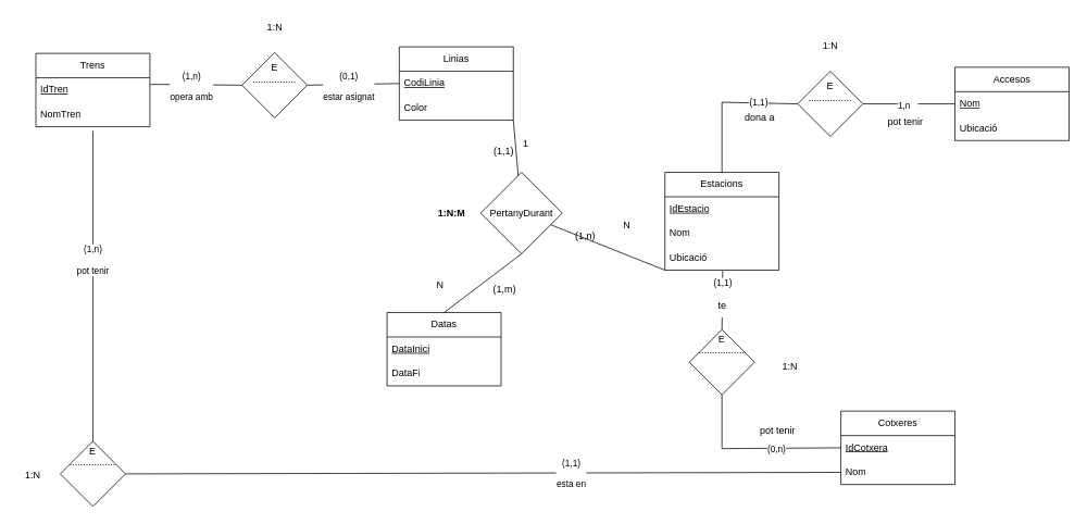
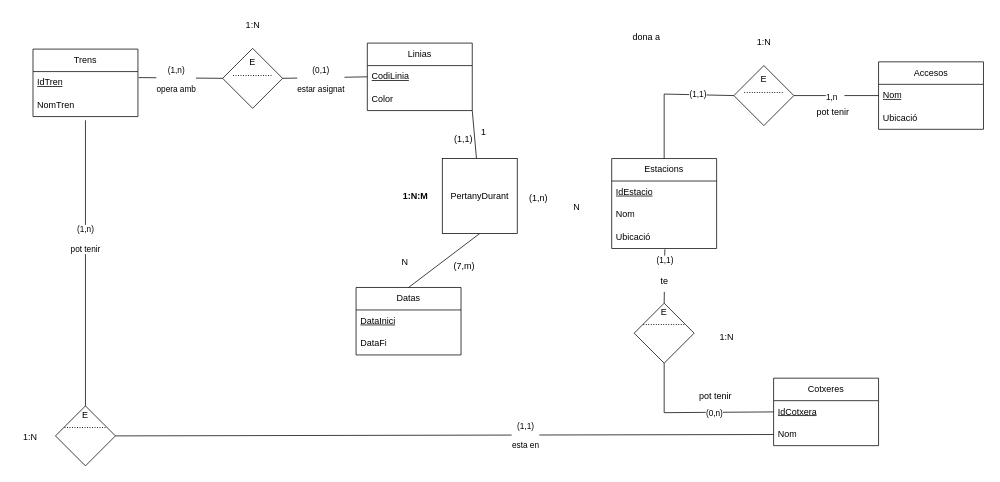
  <mxCell id="0" />
  <mxCell id="1" parent="0" />
  <mxCell id="2" value="Estacions" style="swimlane;fontStyle=0;childLayout=stackLayout;horizontal=1;startSize=30;horizontalStack=0;resizeParent=1;resizeParentMax=0;resizeLast=0;collapsible=1;marginBottom=0;whiteSpace=wrap;html=1;" parent="1" vertex="1"><mxGeometry x="815" y="211" width="140" height="120" as="geometry" /></mxCell>
  <mxCell id="3" value="&lt;u&gt;IdEstacio&lt;/u&gt;" style="text;strokeColor=none;fillColor=none;align=left;verticalAlign=middle;spacingLeft=4;spacingRight=4;overflow=hidden;points=[[0,0.5],[1,0.5]];portConstraint=eastwest;rotatable=0;whiteSpace=wrap;html=1;" vertex="1" parent="2"><mxGeometry y="30" width="140" height="30" as="geometry" /></mxCell>
  <mxCell id="4" value="Nom" style="text;strokeColor=none;fillColor=none;align=left;verticalAlign=middle;spacingLeft=4;spacingRight=4;overflow=hidden;points=[[0,0.5],[1,0.5]];portConstraint=eastwest;rotatable=0;whiteSpace=wrap;html=1;" parent="2" vertex="1"><mxGeometry y="60" width="140" height="30" as="geometry" /></mxCell>
  <mxCell id="5" value="Ubicació" style="text;strokeColor=none;fillColor=none;align=left;verticalAlign=middle;spacingLeft=4;spacingRight=4;overflow=hidden;points=[[0,0.5],[1,0.5]];portConstraint=eastwest;rotatable=0;whiteSpace=wrap;html=1;" parent="2" vertex="1"><mxGeometry y="90" width="140" height="30" as="geometry" /></mxCell>
  <mxCell id="6" value="&lt;div&gt;Linias&lt;/div&gt;" style="swimlane;fontStyle=0;childLayout=stackLayout;horizontal=1;startSize=30;horizontalStack=0;resizeParent=1;resizeParentMax=0;resizeLast=0;collapsible=1;marginBottom=0;whiteSpace=wrap;html=1;" parent="1" vertex="1"><mxGeometry x="489" y="57" width="140" height="90" as="geometry" /></mxCell>
  <mxCell id="7" value="&lt;u&gt;CodiLinia&lt;/u&gt;" style="text;strokeColor=none;fillColor=none;align=left;verticalAlign=middle;spacingLeft=4;spacingRight=4;overflow=hidden;points=[[0,0.5],[1,0.5]];portConstraint=eastwest;rotatable=0;whiteSpace=wrap;html=1;" parent="6" vertex="1"><mxGeometry y="30" width="140" height="30" as="geometry" /></mxCell>
  <mxCell id="8" value="&lt;div&gt;Color&lt;/div&gt;" style="text;strokeColor=none;fillColor=none;align=left;verticalAlign=middle;spacingLeft=4;spacingRight=4;overflow=hidden;points=[[0,0.5],[1,0.5]];portConstraint=eastwest;rotatable=0;whiteSpace=wrap;html=1;" parent="6" vertex="1"><mxGeometry y="60" width="140" height="30" as="geometry" /></mxCell>
  <mxCell id="9" value="Datas" style="swimlane;fontStyle=0;childLayout=stackLayout;horizontal=1;startSize=30;horizontalStack=0;resizeParent=1;resizeParentMax=0;resizeLast=0;collapsible=1;marginBottom=0;whiteSpace=wrap;html=1;" parent="1" vertex="1"><mxGeometry x="474" y="383" width="140" height="90" as="geometry" /></mxCell>
  <mxCell id="10" value="&lt;u&gt;DataInici&lt;/u&gt;" style="text;strokeColor=none;fillColor=none;align=left;verticalAlign=middle;spacingLeft=4;spacingRight=4;overflow=hidden;points=[[0,0.5],[1,0.5]];portConstraint=eastwest;rotatable=0;whiteSpace=wrap;html=1;" parent="9" vertex="1"><mxGeometry y="30" width="140" height="30" as="geometry" /></mxCell>
  <mxCell id="11" value="DataFi" style="text;strokeColor=none;fillColor=none;align=left;verticalAlign=middle;spacingLeft=4;spacingRight=4;overflow=hidden;points=[[0,0.5],[1,0.5]];portConstraint=eastwest;rotatable=0;whiteSpace=wrap;html=1;" parent="9" vertex="1"><mxGeometry y="60" width="140" height="30" as="geometry" /></mxCell>
  <mxCell id="12" value="" style="endArrow=none;html=1;rounded=0;exitX=0.5;exitY=0;exitDx=0;exitDy=0;entryX=0.5;entryY=1;entryDx=0;entryDy=0;" parent="1" source="9" target="25" edge="1"><mxGeometry width="50" height="50" relative="1" as="geometry"><mxPoint x="642" y="371" as="sourcePoint" /><mxPoint x="641" y="321" as="targetPoint" /></mxGeometry></mxCell>
  <mxCell id="13" value="" style="endArrow=none;html=1;rounded=0;entryX=1;entryY=1;entryDx=0;entryDy=0;" parent="1" source="25" target="6" edge="1"><mxGeometry width="50" height="50" relative="1" as="geometry"><mxPoint x="455" y="284" as="sourcePoint" /><mxPoint x="505" y="234" as="targetPoint" /></mxGeometry></mxCell>
- <mxCell id="14" value="" style="endArrow=none;html=1;rounded=0;entryX=0;entryY=1;entryDx=0;entryDy=0;" parent="1" source="25" target="2" edge="1"><mxGeometry width="50" height="50" relative="1" as="geometry"><mxPoint x="663" y="376" as="sourcePoint" /><mxPoint x="776" y="192.99" as="targetPoint" /></mxGeometry></mxCell>
  <mxCell id="15" value="Accesos" style="swimlane;fontStyle=0;childLayout=stackLayout;horizontal=1;startSize=30;horizontalStack=0;resizeParent=1;resizeParentMax=0;resizeLast=0;collapsible=1;marginBottom=0;whiteSpace=wrap;html=1;" parent="1" vertex="1"><mxGeometry x="1171" y="82" width="140" height="90" as="geometry" /></mxCell>
  <mxCell id="16" value="&lt;u&gt;Nom&lt;/u&gt;" style="text;strokeColor=none;fillColor=none;align=left;verticalAlign=middle;spacingLeft=4;spacingRight=4;overflow=hidden;points=[[0,0.5],[1,0.5]];portConstraint=eastwest;rotatable=0;whiteSpace=wrap;html=1;" parent="15" vertex="1"><mxGeometry y="30" width="140" height="30" as="geometry" /></mxCell>
  <mxCell id="17" value="Ubicació" style="text;strokeColor=none;fillColor=none;align=left;verticalAlign=middle;spacingLeft=4;spacingRight=4;overflow=hidden;points=[[0,0.5],[1,0.5]];portConstraint=eastwest;rotatable=0;whiteSpace=wrap;html=1;" parent="15" vertex="1"><mxGeometry y="60" width="140" height="30" as="geometry" /></mxCell>
  <mxCell id="18" value="&lt;div&gt;Trens&lt;/div&gt;" style="swimlane;fontStyle=0;childLayout=stackLayout;horizontal=1;startSize=30;horizontalStack=0;resizeParent=1;resizeParentMax=0;resizeLast=0;collapsible=1;marginBottom=0;whiteSpace=wrap;html=1;" parent="1" vertex="1"><mxGeometry x="43" y="65" width="140" height="90" as="geometry" /></mxCell>
  <mxCell id="19" value="&lt;u&gt;IdTren&lt;/u&gt;" style="text;strokeColor=none;fillColor=none;align=left;verticalAlign=middle;spacingLeft=4;spacingRight=4;overflow=hidden;points=[[0,0.5],[1,0.5]];portConstraint=eastwest;rotatable=0;whiteSpace=wrap;html=1;" parent="18" vertex="1"><mxGeometry y="30" width="140" height="30" as="geometry" /></mxCell>
  <mxCell id="20" value="NomTren" style="text;strokeColor=none;fillColor=none;align=left;verticalAlign=middle;spacingLeft=4;spacingRight=4;overflow=hidden;points=[[0,0.5],[1,0.5]];portConstraint=eastwest;rotatable=0;whiteSpace=wrap;html=1;" vertex="1" parent="18"><mxGeometry y="60" width="140" height="30" as="geometry" /></mxCell>
  <mxCell id="21" value="1" style="text;html=1;align=center;verticalAlign=middle;resizable=0;points=[];autosize=1;strokeColor=none;fillColor=none;" parent="1" vertex="1"><mxGeometry x="631.5" y="163" width="25" height="26" as="geometry" /></mxCell>
  <mxCell id="22" value="N" style="text;html=1;align=center;verticalAlign=middle;resizable=0;points=[];autosize=1;strokeColor=none;fillColor=none;" parent="1" vertex="1"><mxGeometry x="754.5" y="263" width="27" height="26" as="geometry" /></mxCell>
  <mxCell id="23" value="N" style="text;html=1;align=center;verticalAlign=middle;resizable=0;points=[];autosize=1;strokeColor=none;fillColor=none;" parent="1" vertex="1"><mxGeometry x="525.5" y="336" width="27" height="26" as="geometry" /></mxCell>
  <mxCell id="24" value="" style="group" parent="1" vertex="1" connectable="0"><mxGeometry x="527" y="211" width="162" height="100" as="geometry" /></mxCell>
- <mxCell id="25" value="PertanyDurant" style="rhombus;whiteSpace=wrap;html=1;" parent="24" vertex="1"><mxGeometry x="62" width="100" height="100" as="geometry" /></mxCell>
+ <mxCell id="25" value="PertanyDurant" style="whiteSpace=wrap;html=1;rounded=0;" parent="24" vertex="1"><mxGeometry x="62" width="100" height="100" as="geometry" /></mxCell>
  <mxCell id="26" value="&lt;b&gt;1:N:M&lt;/b&gt;" style="text;html=1;align=center;verticalAlign=middle;resizable=0;points=[];autosize=1;strokeColor=none;fillColor=none;" parent="24" vertex="1"><mxGeometry y="37" width="51" height="26" as="geometry" /></mxCell>
  <mxCell id="27" value="" style="endArrow=none;html=1;rounded=0;entryX=1;entryY=0.5;entryDx=0;entryDy=0;exitX=0;exitY=0.5;exitDx=0;exitDy=0;" parent="1" source="16" target="32" edge="1"><mxGeometry width="50" height="50" relative="1" as="geometry"><mxPoint x="662" y="346" as="sourcePoint" /><mxPoint x="712" y="296" as="targetPoint" /></mxGeometry></mxCell>
  <mxCell id="28" value="1,n&lt;span style=&quot;white-space: pre;&quot;&gt;&#09;&lt;/span&gt;" style="edgeLabel;html=1;align=center;verticalAlign=middle;resizable=0;points=[];" parent="27" vertex="1" connectable="0"><mxGeometry x="0.044" y="1" relative="1" as="geometry"><mxPoint as="offset" /></mxGeometry></mxCell>
  <mxCell id="29" value="" style="endArrow=none;html=1;rounded=0;entryX=0.5;entryY=0;entryDx=0;entryDy=0;exitX=0;exitY=0.5;exitDx=0;exitDy=0;" parent="1" source="32" target="2" edge="1"><mxGeometry width="50" height="50" relative="1" as="geometry"><mxPoint x="662" y="346" as="sourcePoint" /><mxPoint x="712" y="296" as="targetPoint" /><Array as="points"><mxPoint x="885" y="125" /></Array></mxGeometry></mxCell>
  <mxCell id="30" value="(1,1)" style="edgeLabel;html=1;align=center;verticalAlign=middle;resizable=0;points=[];" parent="29" vertex="1" connectable="0"><mxGeometry x="-0.453" relative="1" as="geometry"><mxPoint as="offset" /></mxGeometry></mxCell>
  <mxCell id="31" value="" style="group" parent="1" vertex="1" connectable="0"><mxGeometry x="978" y="43" width="80" height="124" as="geometry" /></mxCell>
  <mxCell id="32" value="&lt;div&gt;E&lt;/div&gt;&lt;div&gt;................&lt;/div&gt;&lt;div&gt;&lt;br&gt;&lt;/div&gt;&lt;div&gt;&lt;br&gt;&lt;/div&gt;" style="rhombus;whiteSpace=wrap;html=1;" parent="31" vertex="1"><mxGeometry y="44" width="80" height="80" as="geometry" /></mxCell>
  <mxCell id="33" value="1:N" style="text;html=1;align=center;verticalAlign=middle;resizable=0;points=[];autosize=1;strokeColor=none;fillColor=none;" parent="31" vertex="1"><mxGeometry x="21.5" width="37" height="26" as="geometry" /></mxCell>
  <mxCell id="34" value="" style="group" parent="1" vertex="1" connectable="0"><mxGeometry x="296" y="20" width="80" height="124" as="geometry" /></mxCell>
  <mxCell id="35" value="&lt;div&gt;E&lt;/div&gt;&lt;div&gt;................&lt;/div&gt;&lt;div&gt;&lt;br&gt;&lt;/div&gt;&lt;div&gt;&lt;br&gt;&lt;/div&gt;" style="rhombus;whiteSpace=wrap;html=1;" parent="34" vertex="1"><mxGeometry y="44" width="80" height="80" as="geometry" /></mxCell>
  <mxCell id="36" value="1:N" style="text;html=1;align=center;verticalAlign=middle;resizable=0;points=[];autosize=1;strokeColor=none;fillColor=none;" parent="34" vertex="1"><mxGeometry x="21.5" width="37" height="26" as="geometry" /></mxCell>
  <mxCell id="37" value="" style="endArrow=none;html=1;rounded=0;exitX=1.007;exitY=0.267;exitDx=0;exitDy=0;exitPerimeter=0;entryX=0;entryY=0.5;entryDx=0;entryDy=0;" parent="1" source="19" target="35" edge="1"><mxGeometry width="50" height="50" relative="1" as="geometry"><mxPoint x="663" y="347" as="sourcePoint" /><mxPoint x="713" y="297" as="targetPoint" /></mxGeometry></mxCell>
  <mxCell id="38" value="&lt;div&gt;(1,n)&lt;/div&gt;&lt;div&gt;&lt;br&gt;&lt;/div&gt;opera amb" style="edgeLabel;html=1;align=center;verticalAlign=middle;resizable=0;points=[];" parent="37" vertex="1" connectable="0"><mxGeometry x="-0.347" y="-2" relative="1" as="geometry"><mxPoint x="13" as="offset" /></mxGeometry></mxCell>
  <mxCell id="39" value="" style="endArrow=none;html=1;rounded=0;entryX=0;entryY=0.5;entryDx=0;entryDy=0;exitX=1;exitY=0.5;exitDx=0;exitDy=0;" parent="1" source="35" target="7" edge="1"><mxGeometry width="50" height="50" relative="1" as="geometry"><mxPoint x="663" y="347" as="sourcePoint" /><mxPoint x="713" y="297" as="targetPoint" /></mxGeometry></mxCell>
  <mxCell id="40" value="(0,1)&lt;br&gt;&lt;br&gt;estar asignat" style="edgeLabel;html=1;align=center;verticalAlign=middle;resizable=0;points=[];" parent="39" vertex="1" connectable="0"><mxGeometry x="-0.121" y="-2" relative="1" as="geometry"><mxPoint as="offset" /></mxGeometry></mxCell>
  <mxCell id="41" value="" style="endArrow=none;html=1;rounded=0;exitX=0.5;exitY=0;exitDx=0;exitDy=0;entryX=0.507;entryY=1.033;entryDx=0;entryDy=0;entryPerimeter=0;" parent="1" source="59" target="5" edge="1"><mxGeometry width="50" height="50" relative="1" as="geometry"><mxPoint x="896" y="372" as="sourcePoint" /><mxPoint x="896" y="296" as="targetPoint" /></mxGeometry></mxCell>
  <mxCell id="42" value="(1,1)&lt;div&gt;&lt;br&gt;&lt;/div&gt;&lt;div&gt;&lt;br&gt;&lt;/div&gt;" style="edgeLabel;html=1;align=center;verticalAlign=middle;resizable=0;points=[];" parent="41" vertex="1" connectable="0"><mxGeometry x="0.013" y="1" relative="1" as="geometry"><mxPoint x="1" y="13" as="offset" /></mxGeometry></mxCell>
  <mxCell id="43" value="" style="endArrow=none;html=1;rounded=0;entryX=0.5;entryY=1;entryDx=0;entryDy=0;exitX=0;exitY=0.5;exitDx=0;exitDy=0;" parent="1" source="46" target="56" edge="1"><mxGeometry width="50" height="50" relative="1" as="geometry"><mxPoint x="1027.02" y="549" as="sourcePoint" /><mxPoint x="888" y="412" as="targetPoint" /><Array as="points"><mxPoint x="885" y="550" /></Array></mxGeometry></mxCell>
  <mxCell id="44" value="(0,n)" style="edgeLabel;html=1;align=center;verticalAlign=middle;resizable=0;points=[];" parent="43" vertex="1" connectable="0"><mxGeometry x="-0.243" y="1" relative="1" as="geometry"><mxPoint as="offset" /></mxGeometry></mxCell>
  <mxCell id="45" value="Cotxeres" style="swimlane;fontStyle=0;childLayout=stackLayout;horizontal=1;startSize=30;horizontalStack=0;resizeParent=1;resizeParentMax=0;resizeLast=0;collapsible=1;marginBottom=0;whiteSpace=wrap;html=1;" parent="1" vertex="1"><mxGeometry x="1031" y="504" width="140" height="90" as="geometry" /></mxCell>
  <mxCell id="46" value="&lt;u&gt;IdCotxera&lt;/u&gt;" style="text;strokeColor=none;fillColor=none;align=left;verticalAlign=middle;spacingLeft=4;spacingRight=4;overflow=hidden;points=[[0,0.5],[1,0.5]];portConstraint=eastwest;rotatable=0;whiteSpace=wrap;html=1;" parent="45" vertex="1"><mxGeometry y="30" width="140" height="30" as="geometry" /></mxCell>
  <mxCell id="47" value="Nom" style="text;strokeColor=none;fillColor=none;align=left;verticalAlign=middle;spacingLeft=4;spacingRight=4;overflow=hidden;points=[[0,0.5],[1,0.5]];portConstraint=eastwest;rotatable=0;whiteSpace=wrap;html=1;" parent="45" vertex="1"><mxGeometry y="60" width="140" height="30" as="geometry" /></mxCell>
  <mxCell id="48" value="" style="endArrow=none;html=1;rounded=0;exitX=0.5;exitY=0;exitDx=0;exitDy=0;" parent="1" source="53" edge="1"><mxGeometry width="50" height="50" relative="1" as="geometry"><mxPoint x="164.06" y="420.01" as="sourcePoint" /><mxPoint x="113" y="160" as="targetPoint" /></mxGeometry></mxCell>
  <mxCell id="49" value="(1,n)&lt;div&gt;&lt;br&gt;&lt;/div&gt;&lt;div&gt;pot tenir&lt;/div&gt;" style="edgeLabel;html=1;align=center;verticalAlign=middle;resizable=0;points=[];" parent="48" vertex="1" connectable="0"><mxGeometry x="0.168" y="1" relative="1" as="geometry"><mxPoint as="offset" /></mxGeometry></mxCell>
  <mxCell id="50" value="" style="endArrow=none;html=1;rounded=0;entryX=1;entryY=0.5;entryDx=0;entryDy=0;" parent="1" source="47" target="53" edge="1"><mxGeometry width="50" height="50" relative="1" as="geometry"><mxPoint x="299.06" y="597.01" as="sourcePoint" /><mxPoint x="156.06" y="460.01" as="targetPoint" /><Array as="points" /></mxGeometry></mxCell>
  <mxCell id="51" value="(1,1)&lt;div&gt;&lt;br&gt;&lt;/div&gt;&lt;div&gt;esta en&lt;/div&gt;" style="edgeLabel;html=1;align=center;verticalAlign=middle;resizable=0;points=[];" parent="50" vertex="1" connectable="0"><mxGeometry x="-0.243" y="1" relative="1" as="geometry"><mxPoint as="offset" /></mxGeometry></mxCell>
  <mxCell id="52" value="" style="group" parent="1" vertex="1" connectable="0"><mxGeometry x="20" y="541" width="133" height="80" as="geometry" /></mxCell>
  <mxCell id="53" value="E&lt;div&gt;.................&lt;/div&gt;&lt;div&gt;&lt;br&gt;&lt;/div&gt;&lt;div&gt;&lt;br&gt;&lt;/div&gt;&lt;div&gt;&lt;br&gt;&lt;/div&gt;" style="rhombus;whiteSpace=wrap;html=1;" parent="52" vertex="1"><mxGeometry x="53" width="80" height="80" as="geometry" /></mxCell>
  <mxCell id="54" value="1:N" style="text;html=1;align=center;verticalAlign=middle;resizable=0;points=[];autosize=1;strokeColor=none;fillColor=none;" parent="52" vertex="1"><mxGeometry y="29" width="37" height="26" as="geometry" /></mxCell>
  <mxCell id="55" value="" style="group" parent="1" vertex="1" connectable="0"><mxGeometry x="845" y="404" width="141" height="80" as="geometry" /></mxCell>
  <mxCell id="56" value="E&lt;div&gt;.................&lt;/div&gt;&lt;div&gt;&lt;br&gt;&lt;/div&gt;&lt;div&gt;&lt;br&gt;&lt;/div&gt;&lt;div&gt;&lt;br&gt;&lt;/div&gt;" style="rhombus;whiteSpace=wrap;html=1;" parent="55" vertex="1"><mxGeometry width="80" height="80" as="geometry" /></mxCell>
  <mxCell id="57" value="1:N" style="text;html=1;align=center;verticalAlign=middle;resizable=0;points=[];autosize=1;strokeColor=none;fillColor=none;" parent="55" vertex="1"><mxGeometry x="104" y="32" width="37" height="26" as="geometry" /></mxCell>
  <mxCell id="58" value="" style="endArrow=none;html=1;rounded=0;exitX=0.5;exitY=0;exitDx=0;exitDy=0;entryX=0.507;entryY=1.033;entryDx=0;entryDy=0;entryPerimeter=0;" parent="1" source="56" target="59" edge="1"><mxGeometry width="50" height="50" relative="1" as="geometry"><mxPoint x="885" y="404" as="sourcePoint" /><mxPoint x="886" y="302" as="targetPoint" /></mxGeometry></mxCell>
  <mxCell id="59" value="te" style="text;html=1;align=center;verticalAlign=middle;resizable=0;points=[];autosize=1;strokeColor=none;fillColor=none;" parent="1" vertex="1"><mxGeometry x="871" y="362" width="28" height="26" as="geometry" /></mxCell>
  <mxCell id="60" value="pot tenir" style="text;html=1;align=center;verticalAlign=middle;resizable=0;points=[];autosize=1;strokeColor=none;fillColor=none;" parent="1" vertex="1"><mxGeometry x="922" y="515" width="61" height="26" as="geometry" /></mxCell>
  <mxCell id="61" value="pot tenir" style="text;html=1;align=center;verticalAlign=middle;resizable=0;points=[];autosize=1;strokeColor=none;fillColor=none;" parent="1" vertex="1"><mxGeometry x="1079" y="137" width="61" height="26" as="geometry" /></mxCell>
- <mxCell id="62" value="dona a" style="text;html=1;align=center;verticalAlign=middle;resizable=0;points=[];autosize=1;strokeColor=none;fillColor=none;" parent="1" vertex="1"><mxGeometry x="903" y="131" width="55" height="26" as="geometry" /></mxCell>
- <mxCell id="63" value="(1,m)" style="text;html=1;align=center;verticalAlign=middle;resizable=0;points=[];autosize=1;strokeColor=none;fillColor=none;" parent="1" vertex="1"><mxGeometry x="594.5" y="342" width="46" height="26" as="geometry" /></mxCell>
- <mxCell id="64" value="(1,n)" style="text;html=1;align=center;verticalAlign=middle;resizable=0;points=[];autosize=1;strokeColor=none;fillColor=none;" parent="1" vertex="1"><mxGeometry x="695.5" y="276" width="43" height="26" as="geometry" /></mxCell>
+ <mxCell id="62" value="dona a" style="text;html=1;align=center;verticalAlign=middle;resizable=0;points=[];autosize=1;strokeColor=none;fillColor=none;" parent="1" vertex="1"><mxGeometry x="833" y="36" width="55" height="26" as="geometry" /></mxCell>
+ <mxCell id="63" value="(7,m)" style="text;html=1;align=center;verticalAlign=middle;resizable=0;points=[];autosize=1;strokeColor=none;fillColor=none;" parent="1" vertex="1"><mxGeometry x="594.5" y="342" width="46" height="26" as="geometry" /></mxCell>
+ <mxCell id="64" value="(1,n)" style="text;html=1;align=center;verticalAlign=middle;resizable=0;points=[];autosize=1;strokeColor=none;fillColor=none;" parent="1" vertex="1"><mxGeometry x="695.5" y="251" width="43" height="26" as="geometry" /></mxCell>
  <mxCell id="65" value="(1,1)" style="text;html=1;align=center;verticalAlign=middle;resizable=0;points=[];autosize=1;strokeColor=none;fillColor=none;" parent="1" vertex="1"><mxGeometry x="595.5" y="173" width="43" height="26" as="geometry" /></mxCell>
